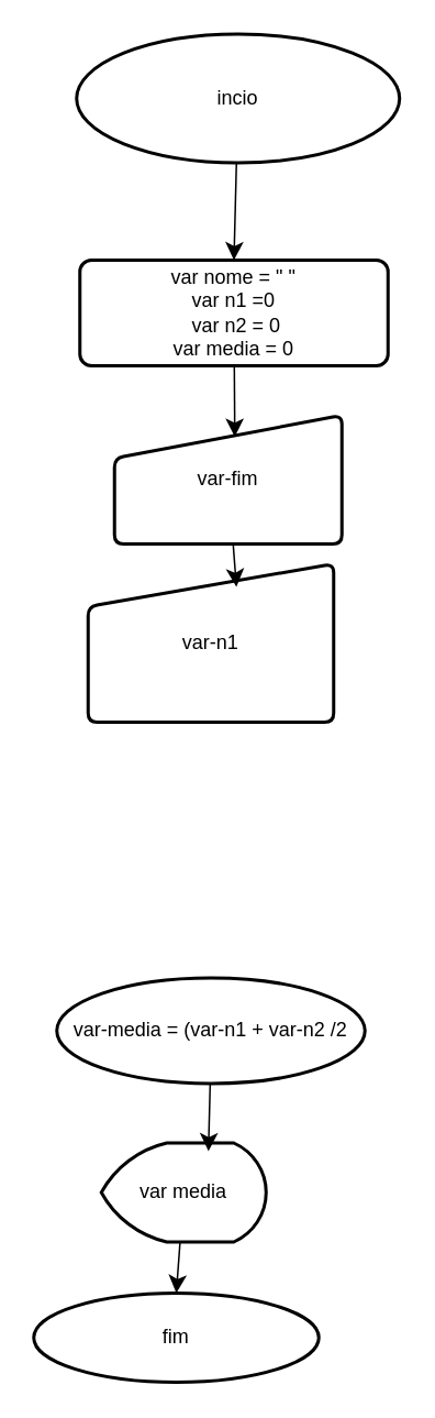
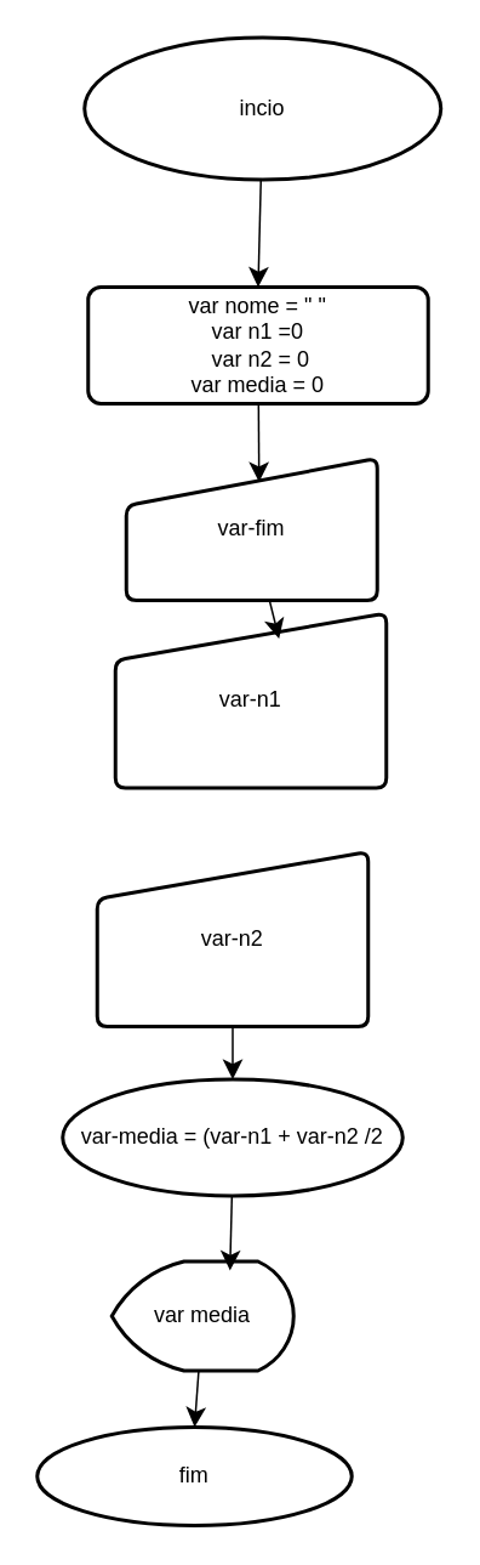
  <mxCell id="0" />
  <mxCell id="1" parent="0" />
  <mxCell id="2" style="edgeStyle=none;curved=1;rounded=0;orthogonalLoop=1;jettySize=auto;html=1;entryX=0.5;entryY=0;entryDx=0;entryDy=0;fontSize=12;startSize=8;endSize=8;" edge="1" parent="1" source="3" target="5"><mxGeometry relative="1" as="geometry" /></mxCell>
  <mxCell id="3" value="&lt;font style=&quot;vertical-align: inherit;&quot;&gt;&lt;font style=&quot;vertical-align: inherit;&quot;&gt;incio&lt;/font&gt;&lt;/font&gt;" style="strokeWidth=2;html=1;shape=mxgraph.flowchart.start_2;whiteSpace=wrap;" vertex="1" parent="1"><mxGeometry x="46" y="20" width="196" height="78" as="geometry" /></mxCell>
  <mxCell id="4" value="&lt;font style=&quot;vertical-align: inherit;&quot;&gt;&lt;font style=&quot;vertical-align: inherit;&quot;&gt;fim&lt;/font&gt;&lt;/font&gt;" style="strokeWidth=2;html=1;shape=mxgraph.flowchart.start_2;whiteSpace=wrap;" vertex="1" parent="1"><mxGeometry x="20" y="783" width="173" height="54" as="geometry" /></mxCell>
  <mxCell id="5" value="&lt;font style=&quot;vertical-align: inherit;&quot;&gt;&lt;font style=&quot;vertical-align: inherit;&quot;&gt;&lt;font style=&quot;vertical-align: inherit;&quot;&gt;&lt;font style=&quot;vertical-align: inherit;&quot;&gt;&lt;font style=&quot;vertical-align: inherit;&quot;&gt;&lt;font style=&quot;vertical-align: inherit;&quot;&gt;&lt;font style=&quot;vertical-align: inherit;&quot;&gt;&lt;font style=&quot;vertical-align: inherit;&quot;&gt;&lt;font style=&quot;vertical-align: inherit;&quot;&gt;&lt;font style=&quot;vertical-align: inherit;&quot;&gt;var nome = &quot; &quot;&lt;/font&gt;&lt;/font&gt;&lt;/font&gt;&lt;/font&gt;&lt;/font&gt;&lt;/font&gt;&lt;/font&gt;&lt;/font&gt;&lt;/font&gt;&lt;/font&gt;&lt;div&gt;&lt;font style=&quot;vertical-align: inherit;&quot;&gt;&lt;font style=&quot;vertical-align: inherit;&quot;&gt;&lt;font style=&quot;vertical-align: inherit;&quot;&gt;&lt;font style=&quot;vertical-align: inherit;&quot;&gt;&lt;font style=&quot;vertical-align: inherit;&quot;&gt;&lt;font style=&quot;vertical-align: inherit;&quot;&gt;&lt;font style=&quot;vertical-align: inherit;&quot;&gt;&lt;font style=&quot;vertical-align: inherit;&quot;&gt;&lt;font style=&quot;vertical-align: inherit;&quot;&gt;&lt;font style=&quot;vertical-align: inherit;&quot;&gt;&lt;font style=&quot;vertical-align: inherit;&quot;&gt;&lt;font style=&quot;vertical-align: inherit;&quot;&gt;&lt;font style=&quot;vertical-align: inherit;&quot;&gt;&lt;font style=&quot;vertical-align: inherit;&quot;&gt;var n1 =0&lt;/font&gt;&lt;/font&gt;&lt;/font&gt;&lt;/font&gt;&lt;/font&gt;&lt;/font&gt;&lt;/font&gt;&lt;/font&gt;&lt;/font&gt;&lt;/font&gt;&lt;/font&gt;&lt;/font&gt;&lt;/font&gt;&lt;/font&gt;&lt;/div&gt;&lt;div&gt;&lt;font style=&quot;vertical-align: inherit;&quot;&gt;&lt;font style=&quot;vertical-align: inherit;&quot;&gt;&lt;font style=&quot;vertical-align: inherit;&quot;&gt;&lt;font style=&quot;vertical-align: inherit;&quot;&gt;&lt;font style=&quot;vertical-align: inherit;&quot;&gt;&lt;font style=&quot;vertical-align: inherit;&quot;&gt;&lt;font style=&quot;vertical-align: inherit;&quot;&gt;&lt;font style=&quot;vertical-align: inherit;&quot;&gt;&lt;font style=&quot;vertical-align: inherit;&quot;&gt;&lt;font style=&quot;vertical-align: inherit;&quot;&gt;&lt;font style=&quot;vertical-align: inherit;&quot;&gt;&lt;font style=&quot;vertical-align: inherit;&quot;&gt;&amp;nbsp;var n2 = 0&lt;/font&gt;&lt;/font&gt;&lt;/font&gt;&lt;/font&gt;&lt;/font&gt;&lt;/font&gt;&lt;/font&gt;&lt;/font&gt;&lt;/font&gt;&lt;/font&gt;&lt;/font&gt;&lt;/font&gt;&lt;/div&gt;&lt;div&gt;&lt;font style=&quot;vertical-align: inherit;&quot;&gt;&lt;font style=&quot;vertical-align: inherit;&quot;&gt;&lt;font style=&quot;vertical-align: inherit;&quot;&gt;&lt;font style=&quot;vertical-align: inherit;&quot;&gt;&lt;font style=&quot;vertical-align: inherit;&quot;&gt;&lt;font style=&quot;vertical-align: inherit;&quot;&gt;&lt;font style=&quot;vertical-align: inherit;&quot;&gt;&lt;font style=&quot;vertical-align: inherit;&quot;&gt;&lt;font style=&quot;vertical-align: inherit;&quot;&gt;&lt;font style=&quot;vertical-align: inherit;&quot;&gt;&lt;font style=&quot;vertical-align: inherit;&quot;&gt;&lt;font style=&quot;vertical-align: inherit;&quot;&gt;&lt;font style=&quot;vertical-align: inherit;&quot;&gt;&lt;font style=&quot;vertical-align: inherit;&quot;&gt;var media = 0&lt;/font&gt;&lt;/font&gt;&lt;/font&gt;&lt;/font&gt;&lt;/font&gt;&lt;/font&gt;&lt;/font&gt;&lt;/font&gt;&lt;/font&gt;&lt;/font&gt;&lt;/font&gt;&lt;/font&gt;&lt;/font&gt;&lt;/font&gt;&lt;/div&gt;" style="rounded=1;whiteSpace=wrap;html=1;absoluteArcSize=1;arcSize=14;strokeWidth=2;" vertex="1" parent="1"><mxGeometry x="48" y="157" width="187" height="64" as="geometry" /></mxCell>
  <mxCell id="6" value="var-fim" style="html=1;strokeWidth=2;shape=manualInput;whiteSpace=wrap;rounded=1;size=26;arcSize=11;" vertex="1" parent="1"><mxGeometry x="69" y="251" width="138" height="78" as="geometry" /></mxCell>
- <mxCell id="7" value="var-n1" style="html=1;strokeWidth=2;shape=manualInput;whiteSpace=wrap;rounded=1;size=26;arcSize=11;" vertex="1" parent="1"><mxGeometry x="53" y="341" width="149" height="96" as="geometry" /></mxCell>
+ <mxCell id="7" value="var-n1" style="html=1;strokeWidth=2;shape=manualInput;whiteSpace=wrap;rounded=1;size=26;arcSize=11;" vertex="1" parent="1"><mxGeometry x="63" y="336" width="149" height="96" as="geometry" /></mxCell>
+ <mxCell id="8" style="edgeStyle=none;curved=1;rounded=0;orthogonalLoop=1;jettySize=auto;html=1;fontSize=12;startSize=8;endSize=8;" edge="1" parent="1" source="9" target="10"><mxGeometry relative="1" as="geometry" /></mxCell>
+ <mxCell id="9" value="var-n2" style="html=1;strokeWidth=2;shape=manualInput;whiteSpace=wrap;rounded=1;size=26;arcSize=11;" vertex="1" parent="1"><mxGeometry x="53" y="467" width="149" height="96" as="geometry" /></mxCell>
  <mxCell id="10" value="var-media = (var-n1 + var-n2 /2" style="ellipse;whiteSpace=wrap;html=1;absoluteArcSize=1;arcSize=14;strokeWidth=2;" vertex="1" parent="1"><mxGeometry x="34" y="592" width="187" height="64" as="geometry" /></mxCell>
  <mxCell id="11" value="var media" style="strokeWidth=2;html=1;shape=mxgraph.flowchart.display;whiteSpace=wrap;" vertex="1" parent="1"><mxGeometry x="61" y="692" width="100" height="60" as="geometry" /></mxCell>
  <mxCell id="12" style="edgeStyle=none;curved=1;rounded=0;orthogonalLoop=1;jettySize=auto;html=1;entryX=0.604;entryY=0.146;entryDx=0;entryDy=0;entryPerimeter=0;fontSize=12;startSize=8;endSize=8;" edge="1" parent="1" source="6" target="7"><mxGeometry relative="1" as="geometry" /></mxCell>
  <mxCell id="13" style="edgeStyle=none;curved=1;rounded=0;orthogonalLoop=1;jettySize=auto;html=1;entryX=0.529;entryY=0.167;entryDx=0;entryDy=0;entryPerimeter=0;fontSize=12;startSize=8;endSize=8;" edge="1" parent="1" source="5" target="6"><mxGeometry relative="1" as="geometry" /></mxCell>
  <mxCell id="14" style="edgeStyle=none;curved=1;rounded=0;orthogonalLoop=1;jettySize=auto;html=1;entryX=0.5;entryY=0;entryDx=0;entryDy=0;entryPerimeter=0;fontSize=12;startSize=8;endSize=8;" edge="1" parent="1" source="11" target="4"><mxGeometry relative="1" as="geometry" /></mxCell>
  <mxCell id="15" style="edgeStyle=none;curved=1;rounded=0;orthogonalLoop=1;jettySize=auto;html=1;entryX=0.65;entryY=0.083;entryDx=0;entryDy=0;entryPerimeter=0;fontSize=12;startSize=8;endSize=8;" edge="1" parent="1" source="10" target="11"><mxGeometry relative="1" as="geometry" /></mxCell>
